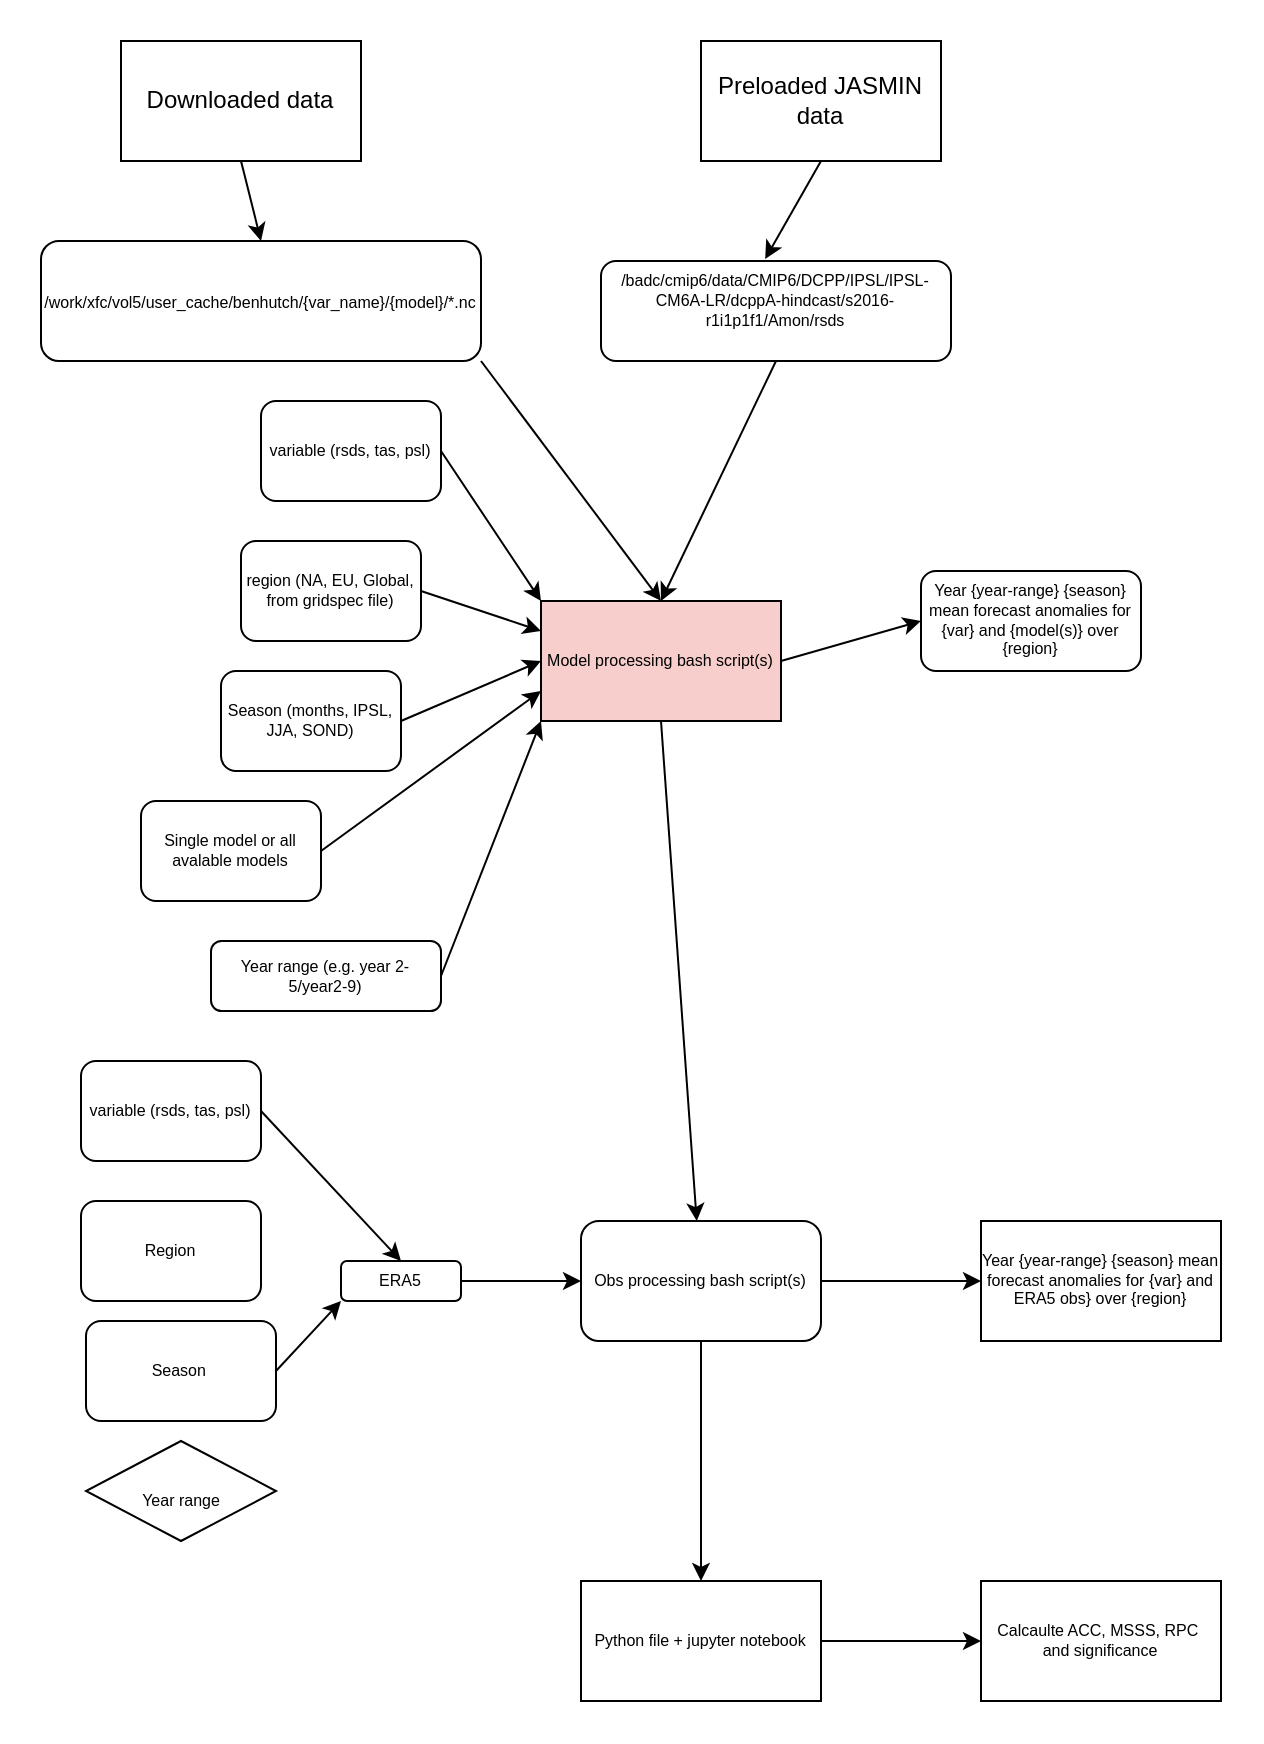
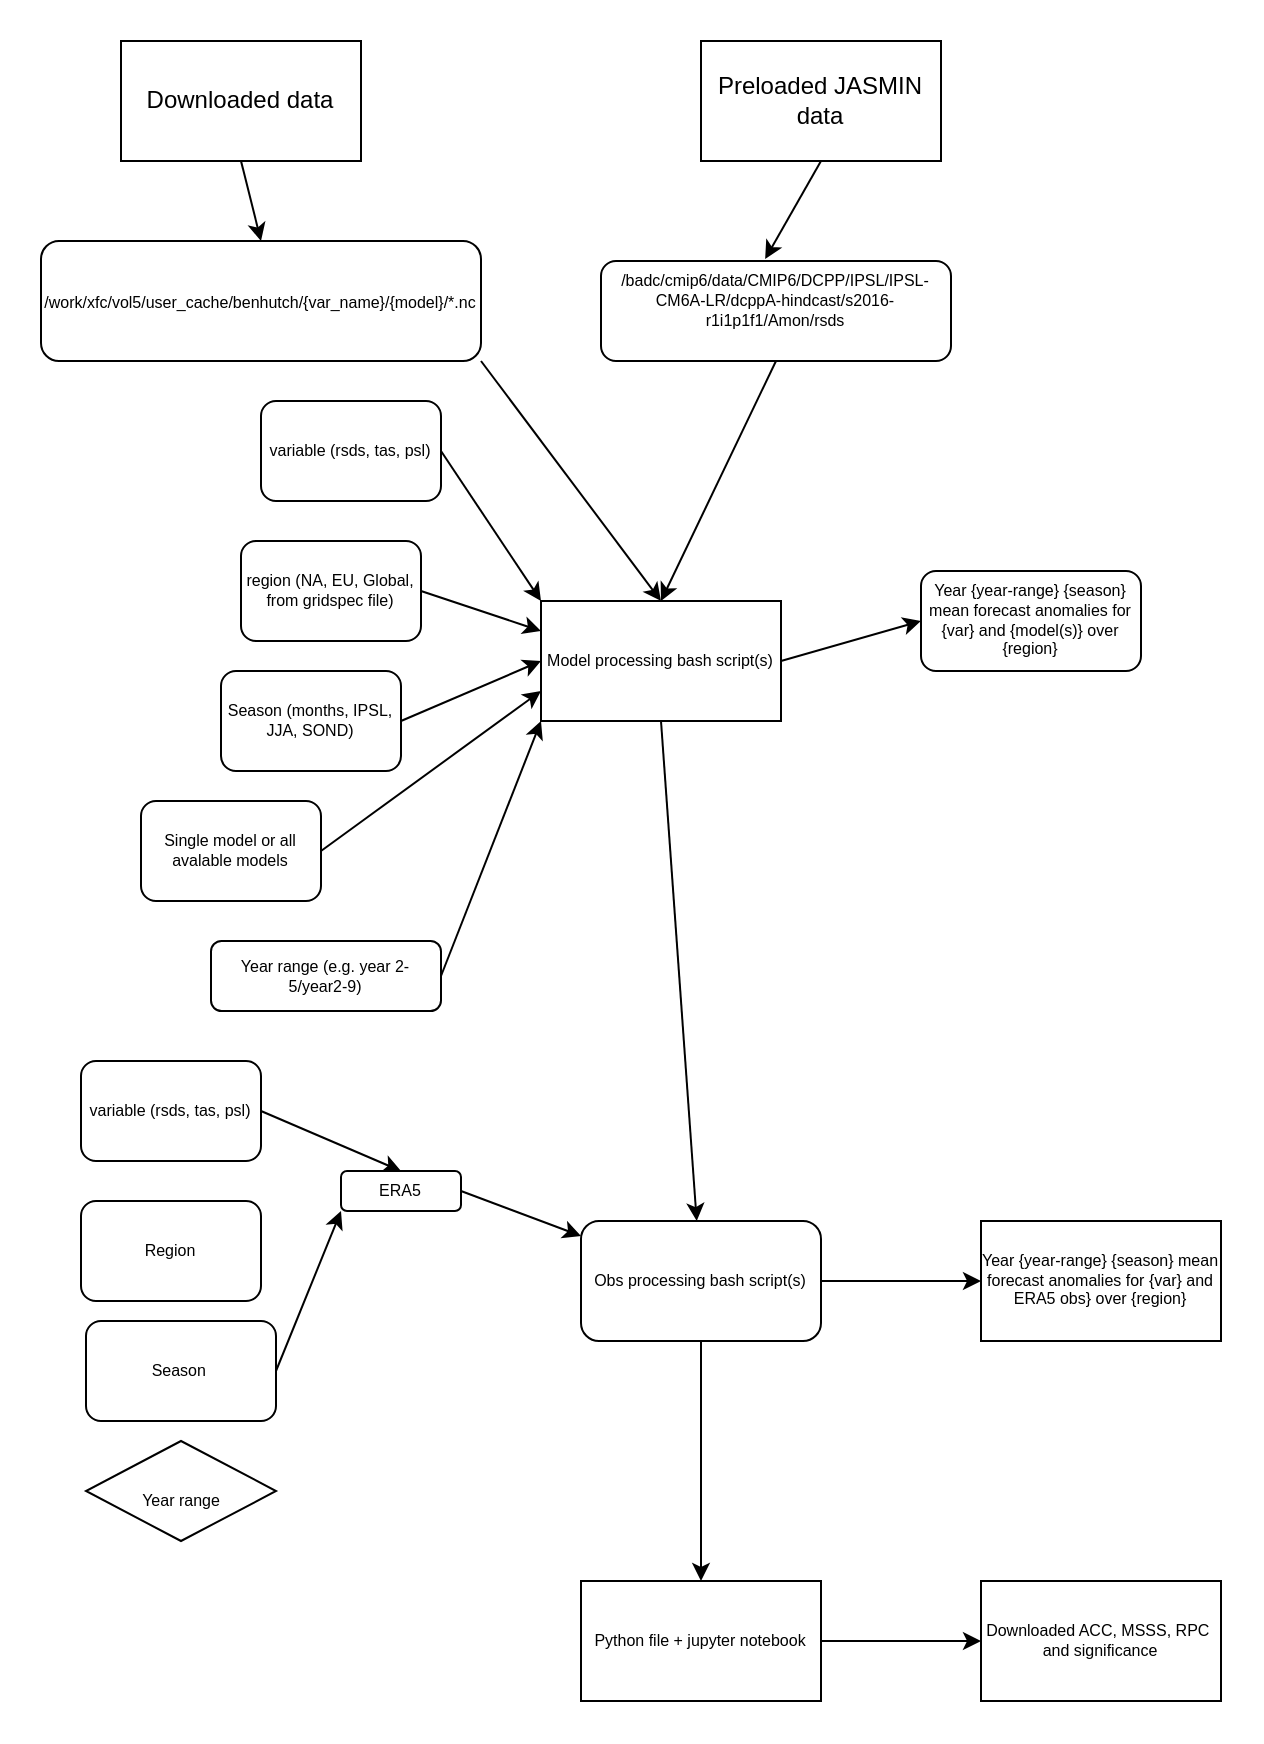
  <mxCell id="0" />
  <mxCell id="1" parent="0" />
  <mxCell id="2" style="edgeStyle=none;html=1;exitX=0.5;exitY=1;exitDx=0;exitDy=0;entryX=0.5;entryY=0;entryDx=0;entryDy=0;" edge="1" parent="1" source="3" target="7"><mxGeometry relative="1" as="geometry" /></mxCell>
  <mxCell id="3" value="Downloaded data" style="rounded=0;whiteSpace=wrap;html=1;" vertex="1" parent="1"><mxGeometry x="60" y="20" width="120" height="60" as="geometry" /></mxCell>
  <mxCell id="4" style="edgeStyle=none;html=1;exitX=0.5;exitY=1;exitDx=0;exitDy=0;entryX=0.469;entryY=-0.02;entryDx=0;entryDy=0;entryPerimeter=0;fontSize=8;" edge="1" parent="1" source="5" target="9"><mxGeometry relative="1" as="geometry" /></mxCell>
  <mxCell id="5" value="Preloaded JASMIN data" style="rounded=0;whiteSpace=wrap;html=1;" vertex="1" parent="1"><mxGeometry x="350" y="20" width="120" height="60" as="geometry" /></mxCell>
  <mxCell id="6" style="edgeStyle=none;html=1;exitX=1;exitY=1;exitDx=0;exitDy=0;entryX=0.5;entryY=0;entryDx=0;entryDy=0;fontSize=8;" edge="1" parent="1" source="7" target="12"><mxGeometry relative="1" as="geometry" /></mxCell>
  <mxCell id="7" value="&lt;font style=&quot;font-size: 8px;&quot;&gt;/work/xfc/vol5/user_cache/benhutch/{var_name}/{model}/*.nc&lt;/font&gt;" style="rounded=1;whiteSpace=wrap;html=1;align=center;" vertex="1" parent="1"><mxGeometry x="20" y="120" width="220" height="60" as="geometry" /></mxCell>
  <mxCell id="8" style="edgeStyle=none;html=1;exitX=0.5;exitY=1;exitDx=0;exitDy=0;fontSize=8;entryX=0.5;entryY=0;entryDx=0;entryDy=0;" edge="1" parent="1" source="9" target="12"><mxGeometry relative="1" as="geometry"><mxPoint x="340" y="290" as="targetPoint" /></mxGeometry></mxCell>
  <mxCell id="9" value="&lt;div&gt;/badc/cmip6/data/CMIP6/DCPP/IPSL/IPSL-CM6A-LR/dcppA-hindcast/s2016-r1i1p1f1/Amon/rsds&lt;/div&gt;&lt;div&gt;&lt;br&gt;&lt;/div&gt;" style="rounded=1;whiteSpace=wrap;html=1;fontSize=8;" vertex="1" parent="1"><mxGeometry x="300" y="130" width="175" height="50" as="geometry" /></mxCell>
  <mxCell id="10" style="edgeStyle=none;html=1;exitX=1;exitY=0.5;exitDx=0;exitDy=0;entryX=0;entryY=0.5;entryDx=0;entryDy=0;fontSize=8;" edge="1" parent="1" source="12" target="21"><mxGeometry relative="1" as="geometry" /></mxCell>
  <mxCell id="11" style="edgeStyle=none;html=1;exitX=0.5;exitY=1;exitDx=0;exitDy=0;fontSize=8;" edge="1" parent="1" source="12" target="26"><mxGeometry relative="1" as="geometry"><mxPoint x="330" y="580" as="targetPoint" /></mxGeometry></mxCell>
- <mxCell id="12" value="Model processing bash script(s)" style="rounded=0;whiteSpace=wrap;html=1;fontSize=8;fillColor=#f8cecc;" vertex="1" parent="1"><mxGeometry x="270" y="300" width="120" height="60" as="geometry" /></mxCell>
+ <mxCell id="12" value="Model processing bash script(s)" style="rounded=0;whiteSpace=wrap;html=1;fontSize=8;" vertex="1" parent="1"><mxGeometry x="270" y="300" width="120" height="60" as="geometry" /></mxCell>
  <mxCell id="13" style="edgeStyle=none;html=1;exitX=1;exitY=0.5;exitDx=0;exitDy=0;entryX=0;entryY=0;entryDx=0;entryDy=0;fontSize=8;" edge="1" parent="1" source="14" target="12"><mxGeometry relative="1" as="geometry" /></mxCell>
  <mxCell id="14" value="variable (rsds, tas, psl)" style="rounded=1;whiteSpace=wrap;html=1;fontSize=8;" vertex="1" parent="1"><mxGeometry x="130" y="200" width="90" height="50" as="geometry" /></mxCell>
  <mxCell id="15" style="edgeStyle=none;html=1;exitX=1;exitY=0.5;exitDx=0;exitDy=0;entryX=0;entryY=0.25;entryDx=0;entryDy=0;fontSize=8;" edge="1" parent="1" source="16" target="12"><mxGeometry relative="1" as="geometry" /></mxCell>
  <mxCell id="16" value="region (NA, EU, Global, from gridspec file)" style="rounded=1;whiteSpace=wrap;html=1;fontSize=8;" vertex="1" parent="1"><mxGeometry x="120" y="270" width="90" height="50" as="geometry" /></mxCell>
  <mxCell id="17" style="edgeStyle=none;html=1;exitX=1;exitY=0.5;exitDx=0;exitDy=0;entryX=0;entryY=0.5;entryDx=0;entryDy=0;fontSize=8;" edge="1" parent="1" source="18" target="12"><mxGeometry relative="1" as="geometry" /></mxCell>
  <mxCell id="18" value="Season (months, IPSL, JJA, SOND)" style="rounded=1;whiteSpace=wrap;html=1;fontSize=8;" vertex="1" parent="1"><mxGeometry x="110" y="335" width="90" height="50" as="geometry" /></mxCell>
  <mxCell id="19" style="edgeStyle=none;html=1;exitX=1;exitY=0.5;exitDx=0;exitDy=0;entryX=0;entryY=0.75;entryDx=0;entryDy=0;fontSize=8;" edge="1" parent="1" source="20" target="12"><mxGeometry relative="1" as="geometry" /></mxCell>
  <mxCell id="20" value="Single model or all avalable models" style="rounded=1;whiteSpace=wrap;html=1;fontSize=8;" vertex="1" parent="1"><mxGeometry x="70" y="400" width="90" height="50" as="geometry" /></mxCell>
  <mxCell id="21" value="Year {year-range} {season} mean forecast anomalies for {var} and {model(s)} over {region}" style="rounded=1;whiteSpace=wrap;html=1;fontSize=8;" vertex="1" parent="1"><mxGeometry x="460" y="285" width="110" height="50" as="geometry" /></mxCell>
  <mxCell id="22" style="edgeStyle=none;html=1;exitX=1;exitY=0.5;exitDx=0;exitDy=0;entryX=0;entryY=1;entryDx=0;entryDy=0;fontSize=8;" edge="1" parent="1" source="23" target="12"><mxGeometry relative="1" as="geometry" /></mxCell>
  <mxCell id="23" value="Year range (e.g. year 2-5/year2-9)" style="whiteSpace=wrap;html=1;fontSize=8;rounded=1;" vertex="1" parent="1"><mxGeometry x="105" y="470" width="115" height="35" as="geometry" /></mxCell>
  <mxCell id="24" value="" style="edgeStyle=none;html=1;fontSize=8;" edge="1" parent="1" source="26" target="35"><mxGeometry relative="1" as="geometry" /></mxCell>
  <mxCell id="25" value="" style="edgeStyle=none;html=1;fontSize=8;" edge="1" parent="1" source="26" target="37"><mxGeometry relative="1" as="geometry" /></mxCell>
  <mxCell id="26" value="Obs processing bash script(s)" style="whiteSpace=wrap;html=1;fontSize=8;rounded=1;" vertex="1" parent="1"><mxGeometry x="290" y="610" width="120" height="60" as="geometry" /></mxCell>
  <mxCell id="27" style="edgeStyle=none;html=1;exitX=1;exitY=0.5;exitDx=0;exitDy=0;entryX=0.5;entryY=0;entryDx=0;entryDy=0;fontSize=8;" edge="1" parent="1" source="28" target="34"><mxGeometry relative="1" as="geometry" /></mxCell>
  <mxCell id="28" value="variable (rsds, tas, psl)" style="rounded=1;whiteSpace=wrap;html=1;fontSize=8;" vertex="1" parent="1"><mxGeometry x="40" y="530" width="90" height="50" as="geometry" /></mxCell>
  <mxCell id="29" value="Region" style="rounded=1;whiteSpace=wrap;html=1;fontSize=8;" vertex="1" parent="1"><mxGeometry x="40" y="600" width="90" height="50" as="geometry" /></mxCell>
  <mxCell id="30" style="edgeStyle=none;html=1;exitX=1;exitY=0.5;exitDx=0;exitDy=0;entryX=0;entryY=1;entryDx=0;entryDy=0;fontSize=8;" edge="1" parent="1" source="31" target="34"><mxGeometry relative="1" as="geometry" /></mxCell>
  <mxCell id="31" value="Season&amp;nbsp;" style="whiteSpace=wrap;html=1;fontSize=8;rounded=1;" vertex="1" parent="1"><mxGeometry x="42.5" y="660" width="95" height="50" as="geometry" /></mxCell>
  <mxCell id="32" value="&lt;br&gt;Year range" style="rhombus;whiteSpace=wrap;html=1;fontSize=8;" vertex="1" parent="1"><mxGeometry x="42.5" y="720" width="95" height="50" as="geometry" /></mxCell>
  <mxCell id="33" style="edgeStyle=none;html=1;exitX=1;exitY=0.5;exitDx=0;exitDy=0;fontSize=8;" edge="1" parent="1" source="34" target="26"><mxGeometry relative="1" as="geometry" /></mxCell>
- <mxCell id="34" value="ERA5" style="rounded=1;whiteSpace=wrap;html=1;fontSize=8;" vertex="1" parent="1"><mxGeometry x="170" y="630" width="60" height="20" as="geometry" /></mxCell>
+ <mxCell id="34" value="ERA5" style="rounded=1;whiteSpace=wrap;html=1;fontSize=8;" vertex="1" parent="1"><mxGeometry x="170" y="585" width="60" height="20" as="geometry" /></mxCell>
  <mxCell id="35" value="Year {year-range} {season} mean forecast anomalies for {var} and ERA5 obs} over {region}" style="whiteSpace=wrap;html=1;fontSize=8;rounded=0;" vertex="1" parent="1"><mxGeometry x="490" y="610" width="120" height="60" as="geometry" /></mxCell>
  <mxCell id="36" value="" style="edgeStyle=none;html=1;fontSize=8;" edge="1" parent="1" source="37" target="38"><mxGeometry relative="1" as="geometry" /></mxCell>
  <mxCell id="37" value="Python file + jupyter notebook" style="rounded=0;whiteSpace=wrap;html=1;fontSize=8;" vertex="1" parent="1"><mxGeometry x="290" y="790" width="120" height="60" as="geometry" /></mxCell>
- <mxCell id="38" value="Calcaulte ACC, MSSS, RPC&amp;nbsp; and significance" style="rounded=0;whiteSpace=wrap;html=1;fontSize=8;" vertex="1" parent="1"><mxGeometry x="490" y="790" width="120" height="60" as="geometry" /></mxCell>
+ <mxCell id="38" value="Downloaded ACC, MSSS, RPC&amp;nbsp; and significance" style="rounded=0;whiteSpace=wrap;html=1;fontSize=8;" vertex="1" parent="1"><mxGeometry x="490" y="790" width="120" height="60" as="geometry" /></mxCell>
